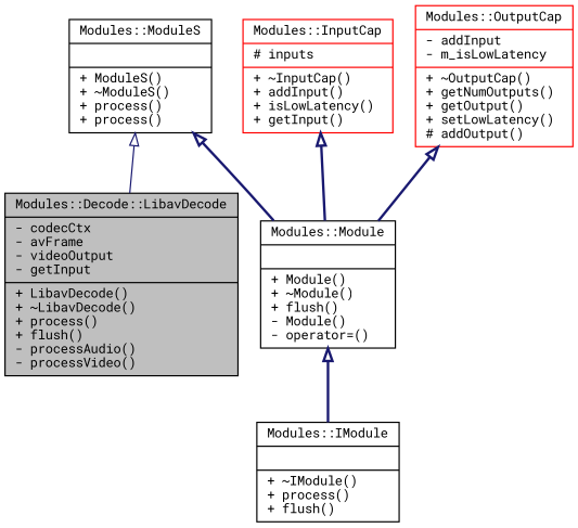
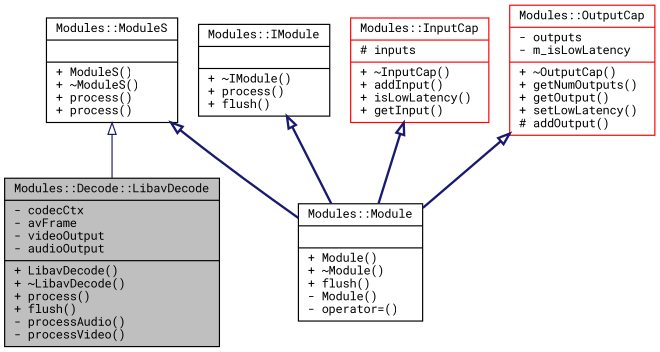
  digraph {
    fontname="Roboto Mono"
    node [color=black fillcolor=white fontname="Roboto Mono" fontsize=10 shape=record style=filled]
    edge [arrowtail=onormal color=midnightblue dir=back fontname="Roboto Mono" fontsize=10 labelfontname=Helvetica labelfontsize=10 style=bold]
-   n1 [fillcolor=grey75 fontcolor=black height=0.2 label="{Modules::Decode::LibavDecode\n|- codecCtx\l- avFrame\l- videoOutput\l- getInput\l|+ LibavDecode()\l+ ~LibavDecode()\l+ process()\l+ flush()\l- processAudio()\l- processVideo()\l}" width=0.4]
+   n1 [fillcolor=grey75 fontcolor=black height=0.2 label="{Modules::Decode::LibavDecode\n|- codecCtx\l- avFrame\l- videoOutput\l- audioOutput\l|+ LibavDecode()\l+ ~LibavDecode()\l+ process()\l+ flush()\l- processAudio()\l- processVideo()\l}" width=0.4]
    n2 [height=0.2 label="{Modules::ModuleS\n||+ ModuleS()\l+ ~ModuleS()\l+ process()\l+ process()\l}" width=0.4]
    n3 [height=0.2 label="{Modules::Module\n||+ Module()\l+ ~Module()\l+ flush()\l- Module()\l- operator=()\l}" width=0.4]
    n4 [height=0.2 label="{Modules::IModule\n||+ ~IModule()\l+ process()\l+ flush()\l}" width=0.4]
    n5 [color=red height=0.2 label="{Modules::InputCap\n|# inputs\l|+ ~InputCap()\l+ addInput()\l+ isLowLatency()\l+ getInput()\l}" width=0.4]
-   n6 [color=red height=0.2 label="{Modules::OutputCap\n|- addInput\l- m_isLowLatency\l|+ ~OutputCap()\l+ getNumOutputs()\l+ getOutput()\l+ setLowLatency()\l# addOutput()\l}" width=0.4]
+   n6 [color=red height=0.2 label="{Modules::OutputCap\n|- outputs\l- m_isLowLatency\l|+ ~OutputCap()\l+ getNumOutputs()\l+ getOutput()\l+ setLowLatency()\l# addOutput()\l}" width=0.4]
    n2 -> n1 [style=solid]
    n2 -> n3
-   n3 -> n4
+   n4 -> n3
    n5 -> n3
    n6 -> n3
  }
